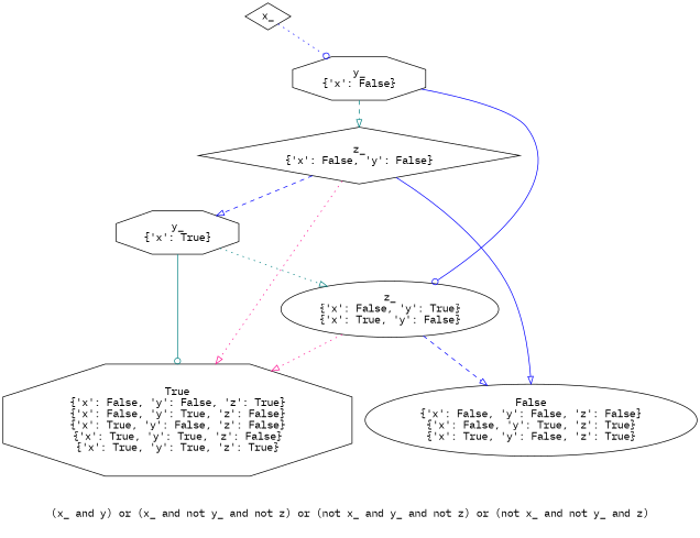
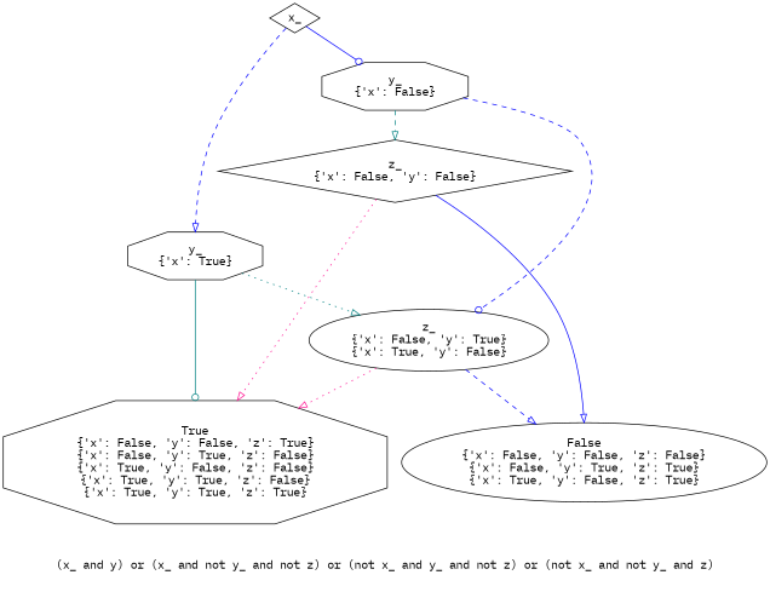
  digraph {
    fontname="IBM Plex Mono"
    label="(x_ and y) or (x_ and not y_ and not z) or (not x_ and y_ and not z) or (not x_ and not y_ and z)\n\n"
    node [fontname="IBM Plex Mono" shape=octagon]
    edge [arrowhead=onormal color=blue fontcolor=gray fontname="IBM Plex Mono" style=dotted]
    n1 [label=x_ shape=diamond]
    n2 [label="y_\n{'x': False}"]
    n3 [label="y_\n{'x': True}"]
    n4 [label="z_\n{'x': False, 'y': False}" shape=diamond]
    n5 [label="z_\n{'x': False, 'y': True}\n{'x': True, 'y': False}" shape=ellipse]
    n6 [label="True\n{'x': False, 'y': False, 'z': True}\n{'x': False, 'y': True, 'z': False}\n{'x': True, 'y': False, 'z': False}\n{'x': True, 'y': True, 'z': False}\n{'x': True, 'y': True, 'z': True}"]
    n7 [label="False\n{'x': False, 'y': False, 'z': False}\n{'x': False, 'y': True, 'z': True}\n{'x': True, 'y': False, 'z': True}" shape=ellipse]
-   n1 -> n2 [arrowhead=odot]
-   n4 -> n3 [style=dashed]
+   n1 -> n2 [arrowhead=odot style=solid]
+   n1 -> n3 [style=dashed]
    n2 -> n4 [color=teal style=dashed]
-   n2 -> n5 [arrowhead=odot style=solid]
+   n2 -> n5 [arrowhead=odot style=dashed]
    n3 -> n5 [color=teal]
    n3 -> n6 [arrowhead=odot color=teal style=solid]
    n4 -> n6 [color=deeppink]
    n4 -> n7 [style=solid]
    n5 -> n6 [color=deeppink]
    n5 -> n7 [style=dashed]
  }
